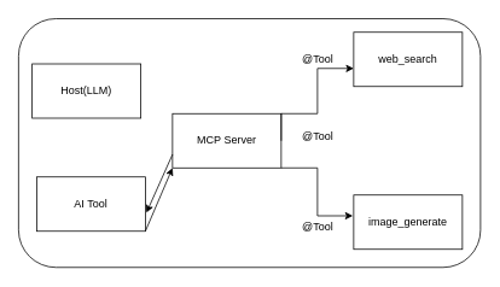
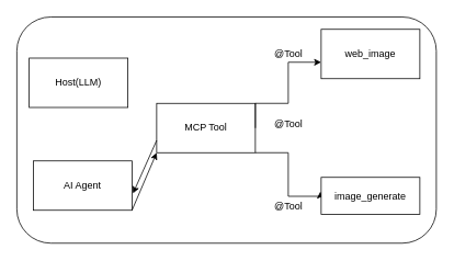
  <mxCell id="0" />
  <mxCell id="1" parent="0" />
  <mxCell id="2" value="" style="rounded=1;whiteSpace=wrap;html=1;" vertex="1" parent="1"><mxGeometry x="20" y="20" width="510" height="275" as="geometry" /></mxCell>
  <mxCell id="3" value="" style="edgeStyle=orthogonalEdgeStyle;rounded=0;orthogonalLoop=1;jettySize=auto;html=1;entryX=-0.008;entryY=0.383;entryDx=0;entryDy=0;entryPerimeter=0;" edge="1" parent="1" source="4" target="6"><mxGeometry relative="1" as="geometry"><Array as="points"><mxPoint x="350" y="185" /><mxPoint x="350" y="238" /></Array></mxGeometry></mxCell>
- <mxCell id="4" value="MCP Server" style="rounded=0;whiteSpace=wrap;html=1;" vertex="1" parent="1"><mxGeometry x="190" y="125" width="120" height="60" as="geometry" /></mxCell>
- <mxCell id="5" value="web_search" style="whiteSpace=wrap;html=1;rounded=0;" vertex="1" parent="1"><mxGeometry x="390" y="35" width="120" height="60" as="geometry" /></mxCell>
- <mxCell id="6" value="image_generate" style="whiteSpace=wrap;html=1;rounded=0;" vertex="1" parent="1"><mxGeometry x="390" y="215" width="120" height="60" as="geometry" /></mxCell>
+ <mxCell id="4" value="MCP Tool" style="rounded=0;whiteSpace=wrap;html=1;" vertex="1" parent="1"><mxGeometry x="190" y="125" width="120" height="60" as="geometry" /></mxCell>
+ <mxCell id="5" value="web_image" style="whiteSpace=wrap;html=1;rounded=0;" vertex="1" parent="1"><mxGeometry x="390" y="35" width="120" height="60" as="geometry" /></mxCell>
+ <mxCell id="6" value="image_generate" style="whiteSpace=wrap;html=1;rounded=0;" vertex="1" parent="1"><mxGeometry x="390" y="215" width="120" height="45" as="geometry" /></mxCell>
  <mxCell id="7" value="@Tool" style="text;html=1;align=center;verticalAlign=middle;resizable=0;points=[];autosize=1;strokeColor=none;fillColor=none;" vertex="1" parent="1"><mxGeometry x="320" y="50" width="60" height="30" as="geometry" /></mxCell>
  <mxCell id="8" value="@Tool" style="text;html=1;align=center;verticalAlign=middle;resizable=0;points=[];autosize=1;strokeColor=none;fillColor=none;" vertex="1" parent="1"><mxGeometry x="320" y="135" width="60" height="30" as="geometry" /></mxCell>
  <mxCell id="9" value="@Tool" style="text;html=1;align=center;verticalAlign=middle;resizable=0;points=[];autosize=1;strokeColor=none;fillColor=none;" vertex="1" parent="1"><mxGeometry x="320" y="235" width="60" height="30" as="geometry" /></mxCell>
  <mxCell id="10" value="" style="edgeStyle=orthogonalEdgeStyle;rounded=0;orthogonalLoop=1;jettySize=auto;html=1;" edge="1" parent="1"><mxGeometry relative="1" as="geometry"><mxPoint x="310" y="155" as="sourcePoint" /><mxPoint x="390" y="75" as="targetPoint" /><Array as="points"><mxPoint x="310" y="125" /><mxPoint x="350" y="125" /><mxPoint x="350" y="75" /></Array></mxGeometry></mxCell>
- <mxCell id="11" value="AI Tool" style="rounded=0;whiteSpace=wrap;html=1;" vertex="1" parent="1"><mxGeometry x="40" y="195" width="120" height="60" as="geometry" /></mxCell>
+ <mxCell id="11" value="AI Agent" style="rounded=0;whiteSpace=wrap;html=1;" vertex="1" parent="1"><mxGeometry x="40" y="195" width="120" height="60" as="geometry" /></mxCell>
  <mxCell id="12" value="" style="endArrow=classic;html=1;rounded=0;exitX=1;exitY=1;exitDx=0;exitDy=0;entryX=0;entryY=1;entryDx=0;entryDy=0;" edge="1" parent="1" source="11" target="4"><mxGeometry width="50" height="50" relative="1" as="geometry"><mxPoint x="240" y="185" as="sourcePoint" /><mxPoint x="290" y="135" as="targetPoint" /></mxGeometry></mxCell>
  <mxCell id="13" value="Host(LLM)" style="rounded=0;whiteSpace=wrap;html=1;" vertex="1" parent="1"><mxGeometry x="35" y="70" width="120" height="60" as="geometry" /></mxCell>
  <mxCell id="14" value="" style="endArrow=classic;html=1;rounded=0;exitX=0;exitY=0.75;exitDx=0;exitDy=0;entryX=1.01;entryY=0.658;entryDx=0;entryDy=0;entryPerimeter=0;" edge="1" parent="1" source="4" target="11"><mxGeometry width="50" height="50" relative="1" as="geometry"><mxPoint x="170" y="265" as="sourcePoint" /><mxPoint x="200" y="195" as="targetPoint" /></mxGeometry></mxCell>
